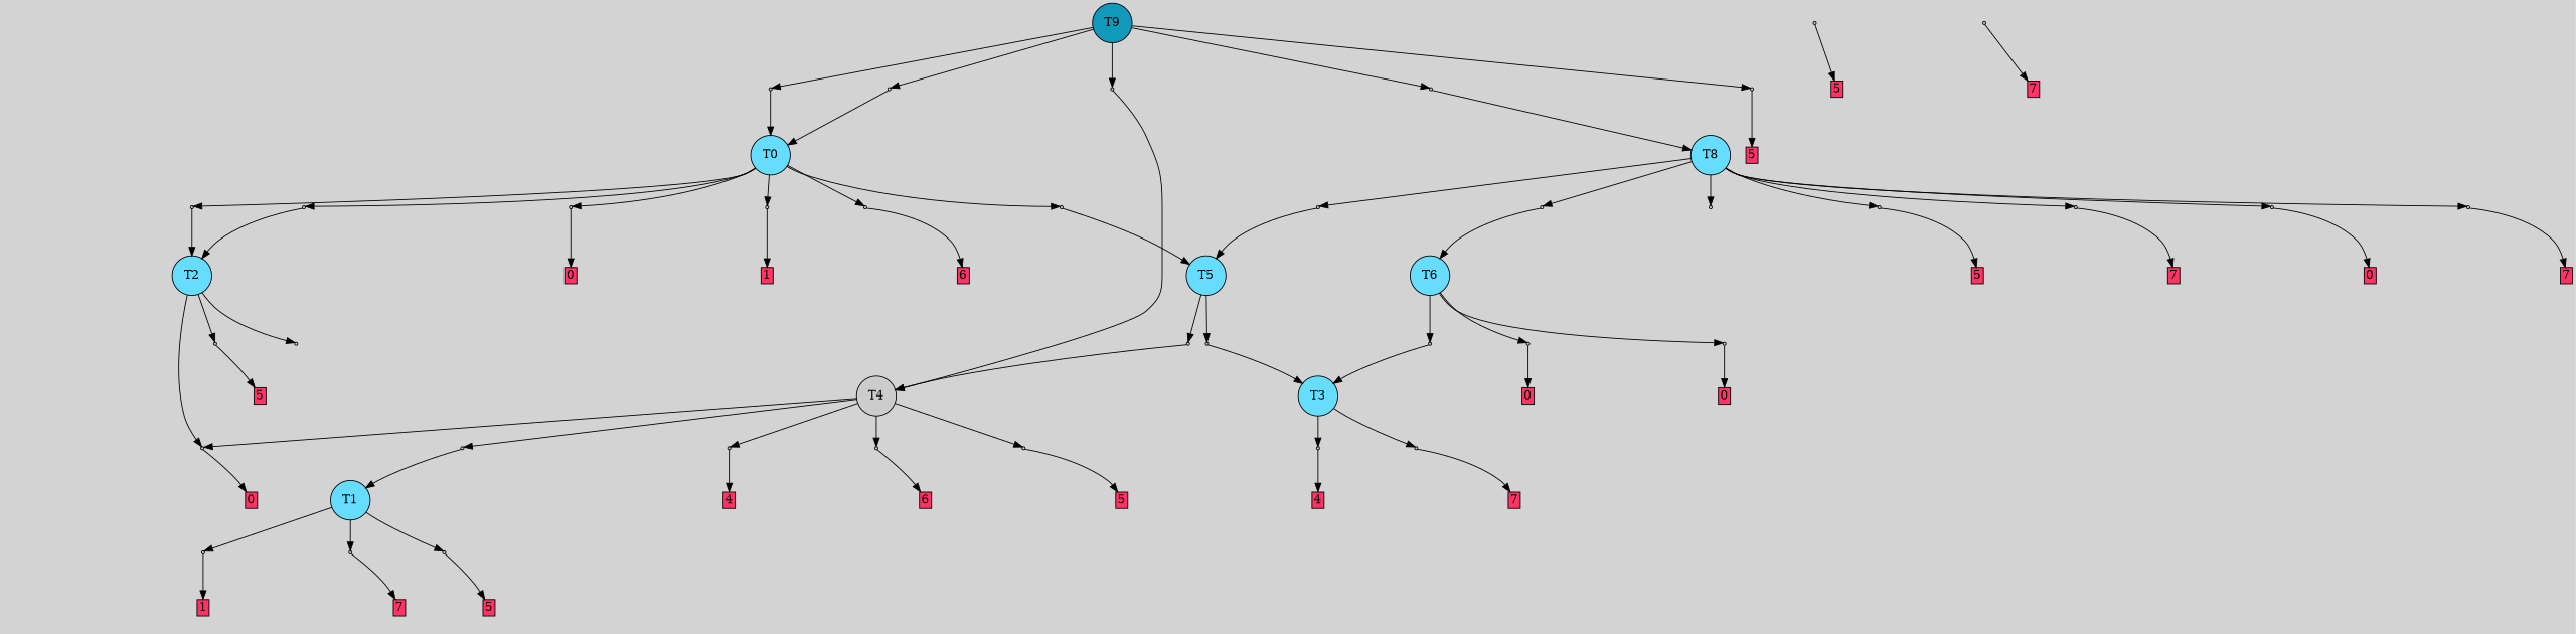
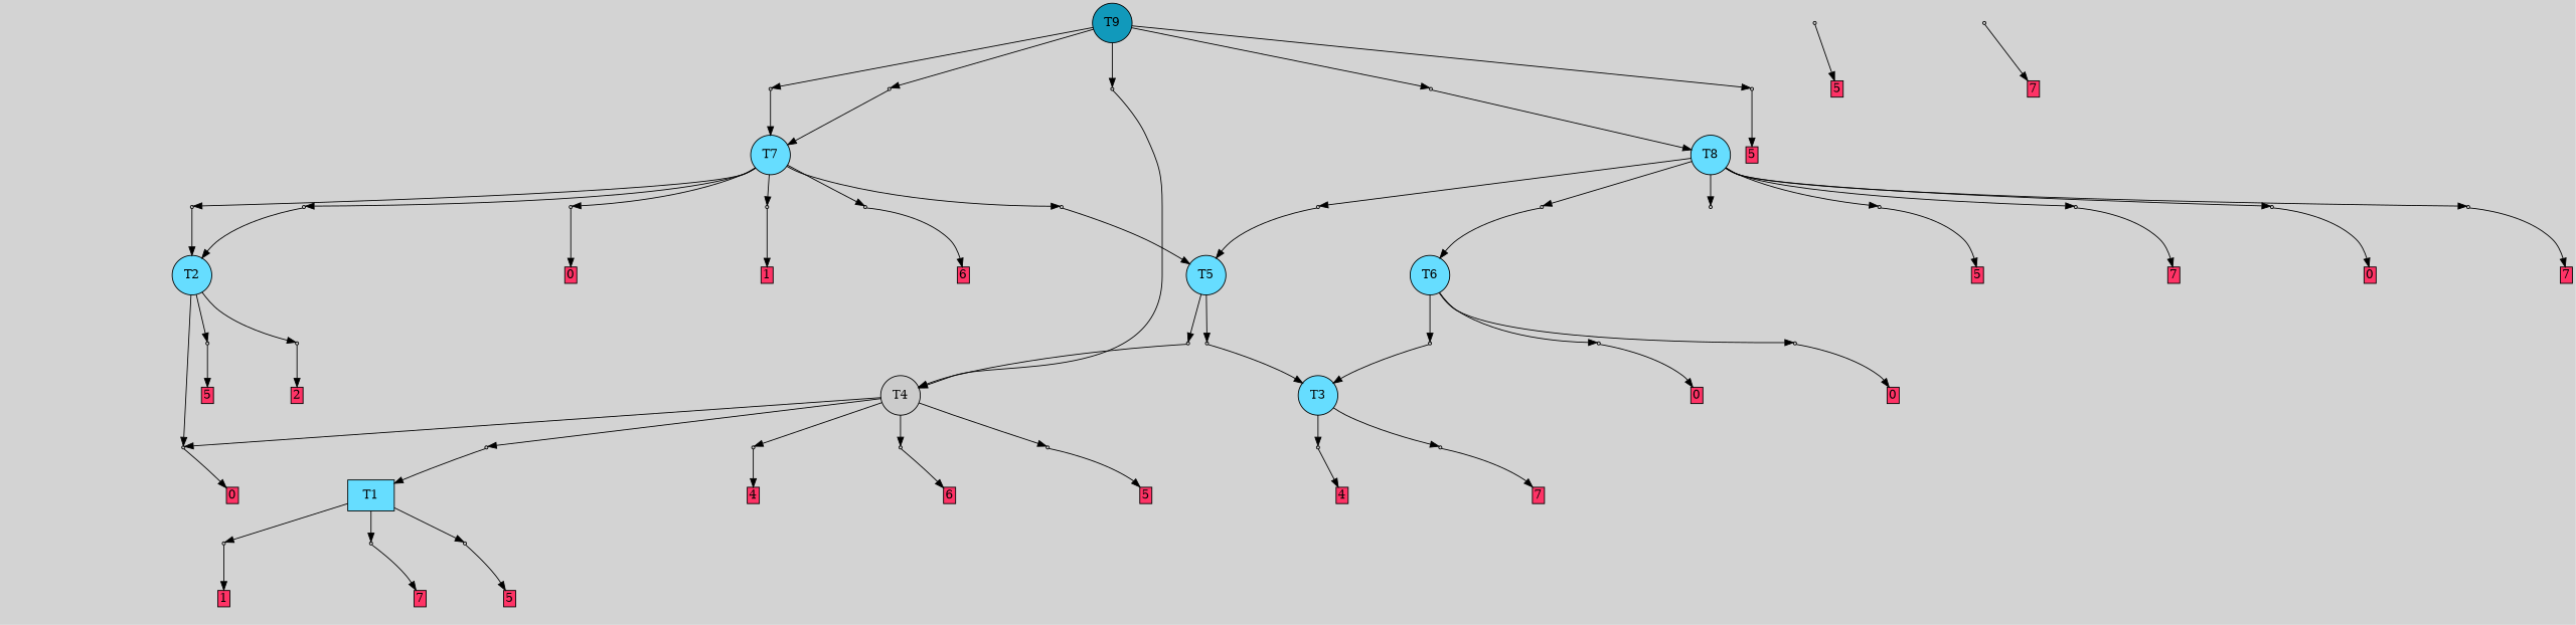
  digraph {
    bgcolor=lightgray
    node [fillcolor="#cccccc" shape=box style=filled]
    T9 [fillcolor="#1199bb" shape=circle]
    P32 [shape=point]
    P33 [shape=point]
    P34 [shape=point]
    P35 [shape=point]
    P36 [shape=point]
    P0 [shape=point]
    I0 [style=invis fillcolor=""]
    n9 [fillcolor="#ff3366" height=0 label=5 margin=0.03 width=0]
    P1 [shape=point]
    n11 [label="5|0&2|4#0|3#2|2#3|4&#92;n" style=invis fillcolor=""]
    n12 [fillcolor="#ff3366" height=0 label=7 margin=0.03 width=0]
-   T1 [fillcolor="#66ddff" shape=circle]
+   T1 [fillcolor="#66ddff"]
    P2 [shape=point]
    P3 [shape=point]
    P4 [shape=point]
    n17 [label="6|5&3|4#4|3#4|4#4|0&#92;n5|6&0|1#3|7#0|4#2|3&#92;n0|0&0|5#0|6#0|7#2|5&#92;n" style=invis fillcolor=""]
    n18 [fillcolor="#ff3366" height=0 label=1 margin=0.03 width=0]
    n19 [label="5|0&2|4#0|3#2|2#3|4&#92;n" style=invis fillcolor=""]
    n20 [fillcolor="#ff3366" height=0 label=7 margin=0.03 width=0]
    I4 [style=invis fillcolor=""]
    n22 [fillcolor="#ff3366" height=0 label=5 margin=0.03 width=0]
    T2 [fillcolor="#66ddff" shape=circle]
    P5 [shape=point]
    P6 [shape=point]
    P7 [shape=point]
    n27 [label="3|0&3|5#1|4#2|5#2|2&#92;n" style=invis fillcolor=""]
    n28 [fillcolor="#ff3366" height=0 label=0 margin=0.03 width=0]
    I6 [style=invis fillcolor=""]
    n30 [fillcolor="#ff3366" height=0 label=5 margin=0.03 width=0]
    n31 [label="3|0&1|7#0|4#0|3#0|2&#92;n" style=invis fillcolor=""]
+   n32 [fillcolor="#ff3366" height=0 label=2 margin=0.03 width=0]
    T3 [fillcolor="#66ddff" shape=circle]
    P8 [shape=point]
    P9 [shape=point]
    n36 [label="5|0&2|4#0|3#2|2#3|3&#92;n" style=invis fillcolor=""]
    n37 [fillcolor="#ff3366" height=0 label=7 margin=0.03 width=0]
    n38 [label="0|0&0|5#3|7#1|2#1|1&#92;n" style=invis fillcolor=""]
    n39 [fillcolor="#ff3366" height=0 label=4 margin=0.03 width=0]
    T4 [shape=circle]
    P10 [shape=point]
    P11 [shape=point]
    P12 [shape=point]
    P13 [shape=point]
    n45 [label="1|0&0|2#3|1#2|6#1|5&#92;n" style=invis fillcolor=""]
    n46 [fillcolor="#ff3366" height=0 label=5 margin=0.03 width=0]
    n47 [label="1|0&1|4#0|1#3|4#3|0&#92;n" style=invis fillcolor=""]
    n48 [label="6|0&0|0#0|6#3|6#1|6&#92;n" style=invis fillcolor=""]
    n49 [fillcolor="#ff3366" height=0 label=4 margin=0.03 width=0]
    n50 [label="0|0&0|7#3|5#0|4#2|7&#92;n" style=invis fillcolor=""]
    n51 [fillcolor="#ff3366" height=0 label=6 margin=0.03 width=0]
    T5 [fillcolor="#66ddff" shape=circle]
    P14 [shape=point]
    P15 [shape=point]
    n55 [label="1|0&1|2#1|3#2|5#1|7&#92;n" style=invis fillcolor=""]
    n56 [label="6|0&3|4#4|3#4|4#4|0&#92;n" style=invis fillcolor=""]
    T6 [fillcolor="#66ddff" shape=circle]
    P16 [shape=point]
    P17 [shape=point]
    P18 [shape=point]
    n61 [label="6|0&0|1#1|6#4|7#3|7&#92;n" style=invis fillcolor=""]
    n62 [fillcolor="#ff3366" height=0 label=0 margin=0.03 width=0]
    n63 [label="2|0&1|2#1|3#2|5#1|7&#92;n" style=invis fillcolor=""]
    n64 [label="4|0&3|5#2|7#0|3#1|4&#92;n" style=invis fillcolor=""]
    n65 [fillcolor="#ff3366" height=0 label=0 margin=0.03 width=0]
-   T7 [fillcolor="#66ddff" shape=circle label=T0]
+   T7 [fillcolor="#66ddff" shape=circle]
    P19 [shape=point]
    P20 [shape=point]
    P21 [shape=point]
    P22 [shape=point]
    P23 [shape=point]
    P24 [shape=point]
    n73 [label="3|0&1|6#3|2#0|0#3|3&#92;n" style=invis fillcolor=""]
    n74 [fillcolor="#ff3366" height=0 label=0 margin=0.03 width=0]
    n75 [label="4|0&0|5#3|5#2|6#4|4&#92;n1|1&2|5#0|0#0|0#4|2&#92;n6|5&3|4#4|3#4|4#4|0&#92;n5|6&0|1#3|7#0|4#2|3&#92;n0|0&0|5#0|6#0|7#2|5&#92;n" style=invis fillcolor=""]
    n76 [fillcolor="#ff3366" height=0 label=1 margin=0.03 width=0]
    n77 [label="3|0&3|5#3|4#3|7#4|2&#92;n" style=invis fillcolor=""]
    n78 [label="0|0&0|7#3|5#0|4#2|7&#92;n" style=invis fillcolor=""]
    n79 [fillcolor="#ff3366" height=0 label=6 margin=0.03 width=0]
    n80 [label="6|6&3|4#2|2#3|7#2|1&#92;n1|0&0|6#0|3#0|5#4|7&#92;n" style=invis fillcolor=""]
    n81 [label="3|0&3|5#0|4#3|7#4|2&#92;n" style=invis fillcolor=""]
    T8 [fillcolor="#66ddff" shape=circle]
    P25 [shape=point]
    P26 [shape=point]
    P27 [shape=point]
    P28 [shape=point]
    P29 [shape=point]
    P30 [shape=point]
    P31 [shape=point]
    n90 [label="4|0&4|7#3|3#4|5#4|4&#92;n" style=invis fillcolor=""]
    n91 [label="3|0&2|6#3|2#0|0#3|3&#92;n" style=invis fillcolor=""]
    n92 [label="3|0&3|5#0|6#2|4#0|0&#92;n" style=invis fillcolor=""]
    n93 [fillcolor="#ff3366" height=0 label=5 margin=0.03 width=0]
    n94 [label="3|0&4|2#3|7#0|2#2|1&#92;n" style=invis fillcolor=""]
    n95 [fillcolor="#ff3366" height=0 label=7 margin=0.03 width=0]
    n96 [label="3|0&4|0#3|7#1|6#1|6&#92;n" style=invis fillcolor=""]
    n97 [fillcolor="#ff3366" height=0 label=0 margin=0.03 width=0]
    n98 [label="6|6&3|4#2|2#3|7#2|1&#92;n1|0&0|6#0|3#0|5#4|7&#92;n" style=invis fillcolor=""]
    n99 [label="2|0&3|7#4|2#2|6#2|1&#92;n" style=invis fillcolor=""]
    n100 [fillcolor="#ff3366" height=0 label=7 margin=0.03 width=0]
    n101 [label="3|0&4|0#3|2#1|4#0|2&#92;n" style=invis fillcolor=""]
    n102 [label="1|0&4|0#0|6#2|2#0|4&#92;n" style=invis fillcolor=""]
    n103 [label="6|0&1|3#3|5#0|1#2|6&#92;n" style=invis fillcolor=""]
    n104 [label="6|0&3|5#0|6#2|4#0|3&#92;n" style=invis fillcolor=""]
    n105 [fillcolor="#ff3366" height=0 label=5 margin=0.03 width=0]
    n106 [label="3|0&3|3#0|6#2|6#0|5&#92;n" style=invis fillcolor=""]
    subgraph sub_1 {
      rank=same
      T9
    }
    T9 -> P32
    T9 -> P33
    T9 -> P34
    T9 -> P35
    T9 -> P36
    P32 -> T7
    P32 -> n101 [style=invis]
    P33 -> T7
    P33 -> n102 [style=invis]
    P34 -> T4
    P34 -> n103 [style=invis]
    P35 -> n104 [style=invis]
    P35 -> n105
    P36 -> T8
    P36 -> n106 [style=invis]
    P0 -> I0 [style=invis]
    P0 -> n9
    P1 -> n11 [style=invis]
    P1 -> n12
    T1 -> P2
    T1 -> P3
    T1 -> P4
    P2 -> n17 [style=invis]
    P2 -> n18
    P3 -> n19 [style=invis]
    P3 -> n20
    P4 -> I4 [style=invis]
    P4 -> n22
    T2 -> P5
    T2 -> P6
    T2 -> P7
    P5 -> n27 [style=invis]
    P5 -> n28
    P6 -> I6 [style=invis]
    P6 -> n30
    P7 -> n31 [style=invis]
+   P7 -> n32
    T3 -> P8
    T3 -> P9
    P8 -> n36 [style=invis]
    P8 -> n37
    P9 -> n38 [style=invis]
    P9 -> n39
    T4 -> P5
    T4 -> P10
    T4 -> P11
    T4 -> P12
    T4 -> P13
    P10 -> n45 [style=invis]
    P10 -> n46
    P11 -> T1
    P11 -> n47 [style=invis]
    P12 -> n48 [style=invis]
    P12 -> n49
    P13 -> n50 [style=invis]
    P13 -> n51
    T5 -> P14
    T5 -> P15
    P14 -> T3
    P14 -> n55 [style=invis]
    P15 -> T4
    P15 -> n56 [style=invis]
    T6 -> P16
    T6 -> P17
    T6 -> P18
    P16 -> n61 [style=invis]
    P16 -> n62
    P17 -> T3
    P17 -> n63 [style=invis]
    P18 -> n64 [style=invis]
    P18 -> n65
    T7 -> P19
    T7 -> P20
    T7 -> P21
    T7 -> P22
    T7 -> P23
    T7 -> P24
    P19 -> n73 [style=invis]
    P19 -> n74
    P20 -> n75 [style=invis]
    P20 -> n76
    P21 -> T2
    P21 -> n77 [style=invis]
    P22 -> n78 [style=invis]
    P22 -> n79
    P23 -> T5
    P23 -> n80 [style=invis]
    P24 -> T2
    P24 -> n81 [style=invis]
    T8 -> P25
    T8 -> P26
    T8 -> P27
    T8 -> P28
    T8 -> P29
    T8 -> P30
    T8 -> P31
    P25 -> T6
    P25 -> n90 [style=invis]
    P26 -> n91 [style=invis]
    P27 -> n92 [style=invis]
    P27 -> n93
    P28 -> n94 [style=invis]
    P28 -> n95
    P29 -> n96 [style=invis]
    P29 -> n97
    P30 -> T5
    P30 -> n98 [style=invis]
    P31 -> n99 [style=invis]
    P31 -> n100
  }
